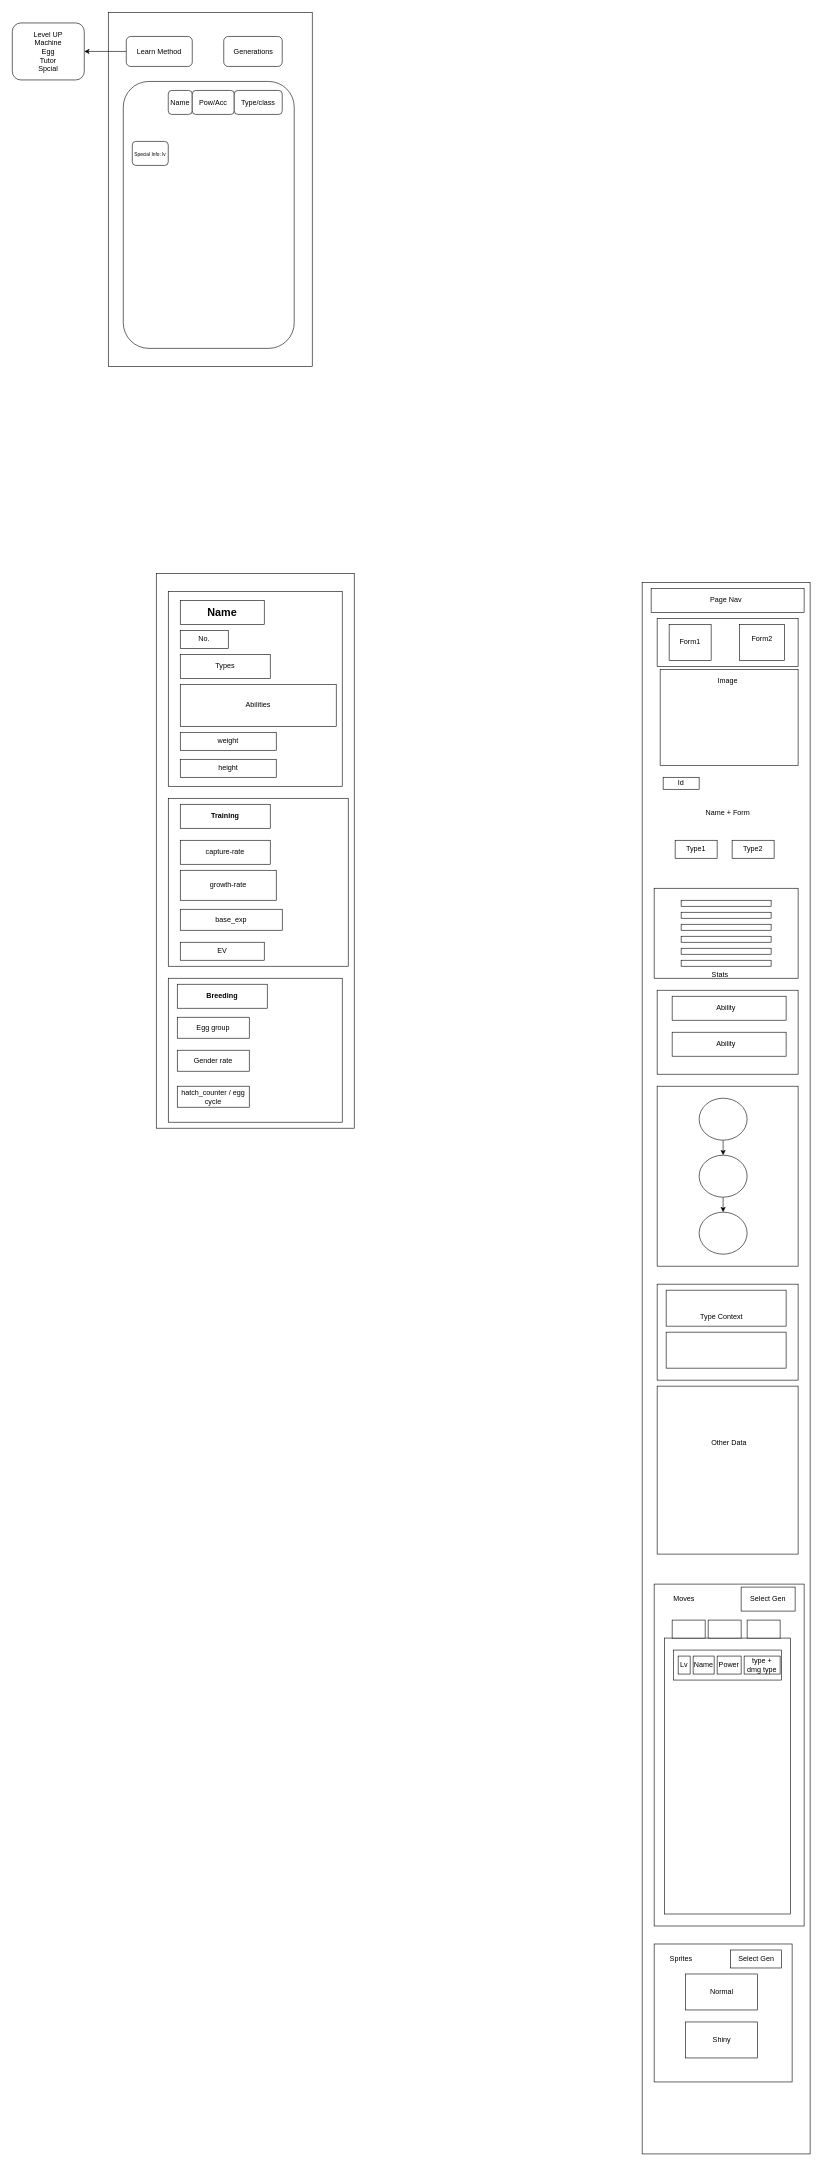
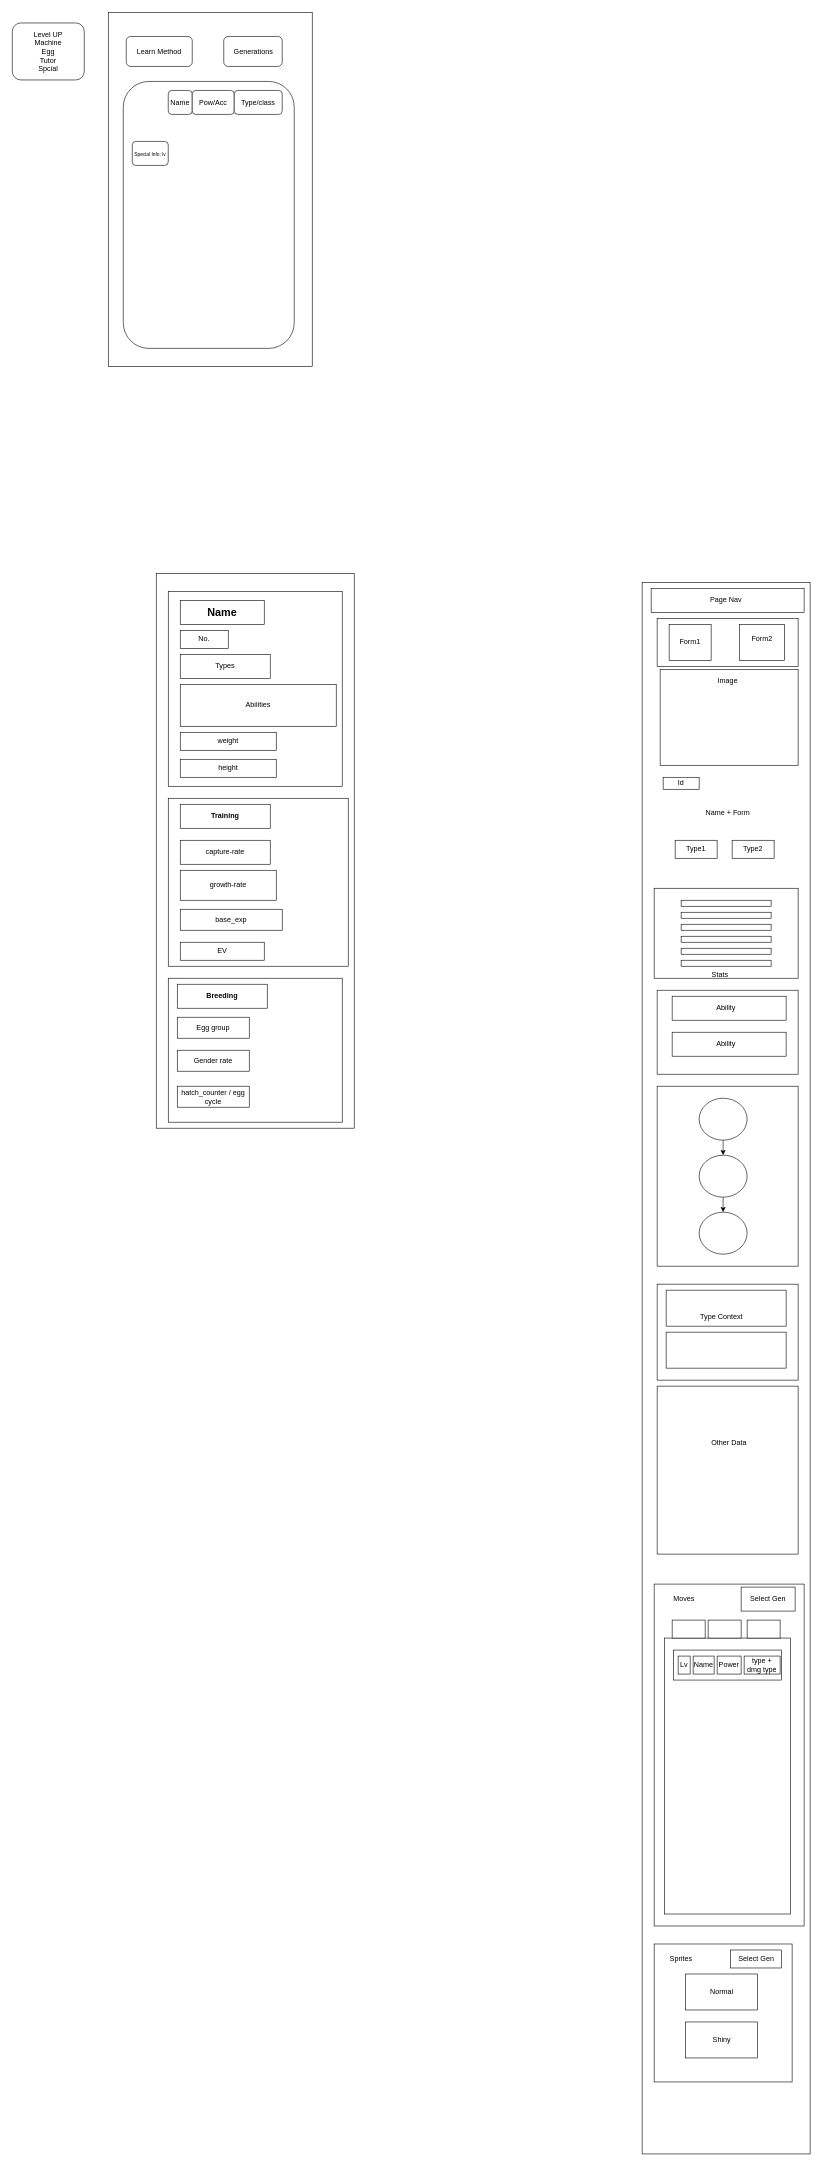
  <mxCell id="0" />
  <mxCell id="1" parent="0" />
  <mxCell id="2" value="" style="rounded=0;whiteSpace=wrap;html=1;" parent="1" vertex="1"><mxGeometry x="1070" y="970" width="280" height="2620" as="geometry" /></mxCell>
  <mxCell id="3" value="" style="rounded=0;whiteSpace=wrap;html=1;" parent="1" vertex="1"><mxGeometry x="1105" y="1295" width="60" height="20" as="geometry" /></mxCell>
  <mxCell id="4" value="" style="rounded=0;whiteSpace=wrap;html=1;" parent="1" vertex="1"><mxGeometry x="1100" y="1115" width="230" height="160" as="geometry" /></mxCell>
  <mxCell id="5" value="" style="rounded=0;whiteSpace=wrap;html=1;" parent="1" vertex="1"><mxGeometry x="1220" y="1400" width="70" height="30" as="geometry" /></mxCell>
  <mxCell id="6" value="" style="rounded=0;whiteSpace=wrap;html=1;" parent="1" vertex="1"><mxGeometry x="1125" y="1400" width="70" height="30" as="geometry" /></mxCell>
  <mxCell id="7" value="" style="rounded=0;whiteSpace=wrap;html=1;" parent="1" vertex="1"><mxGeometry x="1095" y="1030" width="235" height="80" as="geometry" /></mxCell>
  <mxCell id="8" value="" style="rounded=0;whiteSpace=wrap;html=1;" parent="1" vertex="1"><mxGeometry x="1115" y="1040" width="70" height="60" as="geometry" /></mxCell>
  <mxCell id="9" value="" style="rounded=0;whiteSpace=wrap;html=1;" parent="1" vertex="1"><mxGeometry x="1232.5" y="1040" width="75" height="60" as="geometry" /></mxCell>
  <mxCell id="10" value="" style="rounded=0;whiteSpace=wrap;html=1;" parent="1" vertex="1"><mxGeometry x="1090" y="1480" width="240" height="150" as="geometry" /></mxCell>
  <mxCell id="11" value="" style="rounded=0;whiteSpace=wrap;html=1;" parent="1" vertex="1"><mxGeometry x="1135" y="1500" width="150" height="10" as="geometry" /></mxCell>
  <mxCell id="12" value="" style="rounded=0;whiteSpace=wrap;html=1;" parent="1" vertex="1"><mxGeometry x="1135" y="1520" width="150" height="10" as="geometry" /></mxCell>
  <mxCell id="13" value="" style="rounded=0;whiteSpace=wrap;html=1;" parent="1" vertex="1"><mxGeometry x="1135" y="1540" width="150" height="10" as="geometry" /></mxCell>
  <mxCell id="14" value="" style="rounded=0;whiteSpace=wrap;html=1;" parent="1" vertex="1"><mxGeometry x="1135" y="1560" width="150" height="10" as="geometry" /></mxCell>
  <mxCell id="15" value="" style="rounded=0;whiteSpace=wrap;html=1;" parent="1" vertex="1"><mxGeometry x="1135" y="1580" width="150" height="10" as="geometry" /></mxCell>
  <mxCell id="16" value="" style="rounded=0;whiteSpace=wrap;html=1;" parent="1" vertex="1"><mxGeometry x="1135" y="1600" width="150" height="10" as="geometry" /></mxCell>
  <mxCell id="17" value="" style="rounded=0;whiteSpace=wrap;html=1;" parent="1" vertex="1"><mxGeometry x="1095" y="1650" width="235" height="140" as="geometry" /></mxCell>
  <mxCell id="18" value="" style="rounded=0;whiteSpace=wrap;html=1;" parent="1" vertex="1"><mxGeometry x="1120" y="1660" width="190" height="40" as="geometry" /></mxCell>
  <mxCell id="19" value="" style="rounded=0;whiteSpace=wrap;html=1;" parent="1" vertex="1"><mxGeometry x="1120" y="1720" width="190" height="40" as="geometry" /></mxCell>
  <mxCell id="20" value="Image" style="text;html=1;align=center;verticalAlign=middle;whiteSpace=wrap;rounded=0;" parent="1" vertex="1"><mxGeometry x="1182.5" y="1120" width="60" height="30" as="geometry" /></mxCell>
  <mxCell id="21" value="Id" style="text;html=1;align=center;verticalAlign=middle;whiteSpace=wrap;rounded=0;" parent="1" vertex="1"><mxGeometry x="1105" y="1290" width="60" height="30" as="geometry" /></mxCell>
  <mxCell id="22" value="Name + Form" style="text;html=1;align=center;verticalAlign=middle;whiteSpace=wrap;rounded=0;" parent="1" vertex="1"><mxGeometry x="1157.5" y="1340" width="110" height="30" as="geometry" /></mxCell>
  <mxCell id="23" value="Type1" style="text;html=1;align=center;verticalAlign=middle;whiteSpace=wrap;rounded=0;" parent="1" vertex="1"><mxGeometry x="1130" y="1400" width="60" height="30" as="geometry" /></mxCell>
  <mxCell id="24" value="Form1" style="text;html=1;align=center;verticalAlign=middle;whiteSpace=wrap;rounded=0;" parent="1" vertex="1"><mxGeometry x="1120" y="1055" width="60" height="30" as="geometry" /></mxCell>
  <mxCell id="25" value="Form2" style="text;html=1;align=center;verticalAlign=middle;whiteSpace=wrap;rounded=0;" parent="1" vertex="1"><mxGeometry x="1240" y="1050" width="60" height="30" as="geometry" /></mxCell>
  <mxCell id="26" value="Type2" style="text;html=1;align=center;verticalAlign=middle;whiteSpace=wrap;rounded=0;" parent="1" vertex="1"><mxGeometry x="1225" y="1400" width="60" height="30" as="geometry" /></mxCell>
  <mxCell id="27" value="Stats" style="text;html=1;align=center;verticalAlign=middle;whiteSpace=wrap;rounded=0;" parent="1" vertex="1"><mxGeometry x="1170" y="1610" width="60" height="30" as="geometry" /></mxCell>
  <mxCell id="28" value="Ability" style="text;html=1;align=center;verticalAlign=middle;whiteSpace=wrap;rounded=0;" parent="1" vertex="1"><mxGeometry x="1180" y="1665" width="60" height="30" as="geometry" /></mxCell>
  <mxCell id="29" value="Ability" style="text;html=1;align=center;verticalAlign=middle;whiteSpace=wrap;rounded=0;" parent="1" vertex="1"><mxGeometry x="1180" y="1725" width="60" height="30" as="geometry" /></mxCell>
  <mxCell id="30" value="" style="rounded=0;whiteSpace=wrap;html=1;" parent="1" vertex="1"><mxGeometry x="1095" y="1810" width="235" height="300" as="geometry" /></mxCell>
  <mxCell id="31" style="edgeStyle=orthogonalEdgeStyle;rounded=0;orthogonalLoop=1;jettySize=auto;html=1;exitX=0.5;exitY=1;exitDx=0;exitDy=0;entryX=0.5;entryY=0;entryDx=0;entryDy=0;" parent="1" source="32" target="34" edge="1"><mxGeometry relative="1" as="geometry" /></mxCell>
  <mxCell id="32" value="" style="ellipse;whiteSpace=wrap;html=1;" parent="1" vertex="1"><mxGeometry x="1165" y="1830" width="80" height="70" as="geometry" /></mxCell>
  <mxCell id="33" style="edgeStyle=orthogonalEdgeStyle;rounded=0;orthogonalLoop=1;jettySize=auto;html=1;exitX=0.5;exitY=1;exitDx=0;exitDy=0;entryX=0.5;entryY=0;entryDx=0;entryDy=0;" parent="1" source="34" target="35" edge="1"><mxGeometry relative="1" as="geometry" /></mxCell>
  <mxCell id="34" value="" style="ellipse;whiteSpace=wrap;html=1;" parent="1" vertex="1"><mxGeometry x="1165" y="1925" width="80" height="70" as="geometry" /></mxCell>
  <mxCell id="35" value="" style="ellipse;whiteSpace=wrap;html=1;" parent="1" vertex="1"><mxGeometry x="1165" y="2020" width="80" height="70" as="geometry" /></mxCell>
  <mxCell id="36" value="" style="rounded=0;whiteSpace=wrap;html=1;" parent="1" vertex="1"><mxGeometry x="1085" y="980" width="255" height="40" as="geometry" /></mxCell>
  <mxCell id="37" value="Page Nav" style="text;html=1;align=center;verticalAlign=middle;whiteSpace=wrap;rounded=0;" parent="1" vertex="1"><mxGeometry x="1180" y="985" width="60" height="30" as="geometry" /></mxCell>
  <mxCell id="38" value="" style="rounded=0;whiteSpace=wrap;html=1;" parent="1" vertex="1"><mxGeometry x="1095" y="2140" width="235" height="160" as="geometry" /></mxCell>
  <mxCell id="39" value="" style="rounded=0;whiteSpace=wrap;html=1;" parent="1" vertex="1"><mxGeometry x="1110" y="2150" width="200" height="60" as="geometry" /></mxCell>
  <mxCell id="40" value="" style="rounded=0;whiteSpace=wrap;html=1;" parent="1" vertex="1"><mxGeometry x="1110" y="2220" width="200" height="60" as="geometry" /></mxCell>
  <mxCell id="41" value="Type Context" style="text;html=1;align=center;verticalAlign=middle;whiteSpace=wrap;rounded=0;" parent="1" vertex="1"><mxGeometry x="1165" y="2180" width="75" height="30" as="geometry" /></mxCell>
  <mxCell id="42" value="" style="rounded=0;whiteSpace=wrap;html=1;" parent="1" vertex="1"><mxGeometry x="1095" y="2310" width="235" height="280" as="geometry" /></mxCell>
  <mxCell id="43" value="Other Data" style="text;html=1;align=center;verticalAlign=middle;whiteSpace=wrap;rounded=0;" parent="1" vertex="1"><mxGeometry x="1180" y="2390" width="70" height="30" as="geometry" /></mxCell>
  <mxCell id="44" value="" style="rounded=0;whiteSpace=wrap;html=1;" parent="1" vertex="1"><mxGeometry x="1090" y="2640" width="250" height="570" as="geometry" /></mxCell>
  <mxCell id="45" value="Moves" style="text;html=1;align=center;verticalAlign=middle;whiteSpace=wrap;rounded=0;" parent="1" vertex="1"><mxGeometry x="1110" y="2650" width="60" height="30" as="geometry" /></mxCell>
  <mxCell id="46" value="" style="rounded=0;whiteSpace=wrap;html=1;" parent="1" vertex="1"><mxGeometry x="1107.5" y="2730" width="210" height="460" as="geometry" /></mxCell>
  <mxCell id="47" value="" style="rounded=0;whiteSpace=wrap;html=1;" parent="1" vertex="1"><mxGeometry x="1120" y="2700" width="55" height="30" as="geometry" /></mxCell>
  <mxCell id="48" value="" style="rounded=0;whiteSpace=wrap;html=1;" parent="1" vertex="1"><mxGeometry x="1180" y="2700" width="55" height="30" as="geometry" /></mxCell>
  <mxCell id="49" value="" style="rounded=0;whiteSpace=wrap;html=1;" parent="1" vertex="1"><mxGeometry x="1245" y="2700" width="55" height="30" as="geometry" /></mxCell>
  <mxCell id="50" value="Select Gen" style="rounded=0;whiteSpace=wrap;html=1;" parent="1" vertex="1"><mxGeometry x="1235" y="2645" width="90" height="40" as="geometry" /></mxCell>
  <mxCell id="51" value="" style="rounded=0;whiteSpace=wrap;html=1;" parent="1" vertex="1"><mxGeometry x="1122.5" y="2750" width="180" height="50" as="geometry" /></mxCell>
  <mxCell id="52" value="Lv" style="rounded=0;whiteSpace=wrap;html=1;" parent="1" vertex="1"><mxGeometry x="1130" y="2760" width="20" height="30" as="geometry" /></mxCell>
  <mxCell id="53" value="Name" style="rounded=0;whiteSpace=wrap;html=1;" parent="1" vertex="1"><mxGeometry x="1155" y="2760" width="35" height="30" as="geometry" /></mxCell>
  <mxCell id="54" value="Power" style="rounded=0;whiteSpace=wrap;html=1;" parent="1" vertex="1"><mxGeometry x="1195" y="2760" width="40" height="30" as="geometry" /></mxCell>
  <mxCell id="55" value="type + dmg type" style="rounded=0;whiteSpace=wrap;html=1;" parent="1" vertex="1"><mxGeometry x="1240" y="2760" width="60" height="30" as="geometry" /></mxCell>
  <mxCell id="56" value="" style="rounded=0;whiteSpace=wrap;html=1;" parent="1" vertex="1"><mxGeometry x="1090" y="3240" width="230" height="230" as="geometry" /></mxCell>
  <mxCell id="57" value="Sprites" style="text;html=1;align=center;verticalAlign=middle;whiteSpace=wrap;rounded=0;" parent="1" vertex="1"><mxGeometry x="1105" y="3250" width="60" height="30" as="geometry" /></mxCell>
  <mxCell id="58" value="Select Gen" style="rounded=0;whiteSpace=wrap;html=1;" parent="1" vertex="1"><mxGeometry x="1217.5" y="3250" width="85" height="30" as="geometry" /></mxCell>
  <mxCell id="59" value="Normal" style="rounded=0;whiteSpace=wrap;html=1;" parent="1" vertex="1"><mxGeometry x="1142.5" y="3290" width="120" height="60" as="geometry" /></mxCell>
  <mxCell id="60" value="Shiny" style="rounded=0;whiteSpace=wrap;html=1;" parent="1" vertex="1"><mxGeometry x="1142.5" y="3370" width="120" height="60" as="geometry" /></mxCell>
  <mxCell id="61" value="" style="rounded=0;whiteSpace=wrap;html=1;" parent="1" vertex="1"><mxGeometry x="260" y="955" width="330" height="925" as="geometry" /></mxCell>
  <mxCell id="62" value="" style="rounded=0;whiteSpace=wrap;html=1;" parent="1" vertex="1"><mxGeometry x="280" y="985" width="290" height="325" as="geometry" /></mxCell>
  <mxCell id="63" value="No." style="rounded=0;whiteSpace=wrap;html=1;" parent="1" vertex="1"><mxGeometry x="300" y="1050" width="80" height="30" as="geometry" /></mxCell>
  <mxCell id="64" value="&lt;font style=&quot;font-size: 18px;&quot;&gt;&lt;b&gt;Name&lt;/b&gt;&lt;/font&gt;" style="rounded=0;whiteSpace=wrap;html=1;" parent="1" vertex="1"><mxGeometry x="300" y="1000" width="140" height="40" as="geometry" /></mxCell>
  <mxCell id="65" value="Types" style="rounded=0;whiteSpace=wrap;html=1;" parent="1" vertex="1"><mxGeometry x="300" y="1090" width="150" height="40" as="geometry" /></mxCell>
  <mxCell id="66" value="Abilities" style="rounded=0;whiteSpace=wrap;html=1;" parent="1" vertex="1"><mxGeometry x="300" y="1140" width="260" height="70" as="geometry" /></mxCell>
  <mxCell id="67" value="" style="rounded=0;whiteSpace=wrap;html=1;" parent="1" vertex="1"><mxGeometry x="280" y="1330" width="300" height="280" as="geometry" /></mxCell>
  <mxCell id="68" value="weight" style="rounded=0;whiteSpace=wrap;html=1;" parent="1" vertex="1"><mxGeometry x="300" y="1220" width="160" height="30" as="geometry" /></mxCell>
  <mxCell id="69" value="height" style="rounded=0;whiteSpace=wrap;html=1;" parent="1" vertex="1"><mxGeometry x="300" y="1265" width="160" height="30" as="geometry" /></mxCell>
  <mxCell id="70" value="&lt;b&gt;Training&lt;/b&gt;" style="rounded=0;whiteSpace=wrap;html=1;" parent="1" vertex="1"><mxGeometry x="300" y="1340" width="150" height="40" as="geometry" /></mxCell>
  <mxCell id="71" value="capture-rate" style="rounded=0;whiteSpace=wrap;html=1;" parent="1" vertex="1"><mxGeometry x="300" y="1400" width="150" height="40" as="geometry" /></mxCell>
  <mxCell id="72" value="growth-rate" style="rounded=0;whiteSpace=wrap;html=1;" parent="1" vertex="1"><mxGeometry x="300" y="1450" width="160" height="50" as="geometry" /></mxCell>
  <mxCell id="73" value="base_exp" style="rounded=0;whiteSpace=wrap;html=1;" parent="1" vertex="1"><mxGeometry x="300" y="1515" width="170" height="35" as="geometry" /></mxCell>
  <mxCell id="74" value="EV" style="rounded=0;whiteSpace=wrap;html=1;" parent="1" vertex="1"><mxGeometry x="300" y="1570" width="140" height="30" as="geometry" /></mxCell>
  <mxCell id="75" value="" style="rounded=0;whiteSpace=wrap;html=1;" parent="1" vertex="1"><mxGeometry x="280" y="1630" width="290" height="240" as="geometry" /></mxCell>
  <mxCell id="76" value="&lt;b&gt;Breeding&lt;/b&gt;" style="rounded=0;whiteSpace=wrap;html=1;" parent="1" vertex="1"><mxGeometry x="295" y="1640" width="150" height="40" as="geometry" /></mxCell>
  <mxCell id="77" value="Egg group" style="rounded=0;whiteSpace=wrap;html=1;" parent="1" vertex="1"><mxGeometry x="295" y="1695" width="120" height="35" as="geometry" /></mxCell>
  <mxCell id="78" value="Gender rate" style="rounded=0;whiteSpace=wrap;html=1;" parent="1" vertex="1"><mxGeometry x="295" y="1750" width="120" height="35" as="geometry" /></mxCell>
  <mxCell id="79" value="hatch_counter / egg cycle" style="rounded=0;whiteSpace=wrap;html=1;" parent="1" vertex="1"><mxGeometry x="295" y="1810" width="120" height="35" as="geometry" /></mxCell>
  <mxCell id="80" value="" style="rounded=0;whiteSpace=wrap;html=1;" vertex="1" parent="1"><mxGeometry x="180" y="20" width="340" height="590" as="geometry" /></mxCell>
- <mxCell id="81" value="" style="edgeStyle=orthogonalEdgeStyle;rounded=0;orthogonalLoop=1;jettySize=auto;html=1;" edge="1" parent="1" source="82" target="84"><mxGeometry relative="1" as="geometry" /></mxCell>
  <mxCell id="82" value="Learn Method" style="rounded=1;whiteSpace=wrap;html=1;" vertex="1" parent="1"><mxGeometry x="210" y="60" width="110" height="50" as="geometry" /></mxCell>
  <mxCell id="83" value="Generations" style="rounded=1;whiteSpace=wrap;html=1;" vertex="1" parent="1"><mxGeometry x="372.5" y="60" width="97.5" height="50" as="geometry" /></mxCell>
  <mxCell id="84" value="Level UP&lt;div&gt;Machine&lt;/div&gt;&lt;div&gt;Egg&lt;/div&gt;&lt;div&gt;Tutor&lt;/div&gt;&lt;div&gt;Spcial&lt;/div&gt;" style="whiteSpace=wrap;html=1;rounded=1;" vertex="1" parent="1"><mxGeometry x="20" y="37.5" width="120" height="95" as="geometry" /></mxCell>
  <mxCell id="85" value="" style="rounded=1;whiteSpace=wrap;html=1;" vertex="1" parent="1"><mxGeometry x="205" y="135" width="285" height="445" as="geometry" /></mxCell>
  <mxCell id="86" value="&lt;font style=&quot;font-size: 8px;&quot;&gt;Special Info: lv&lt;/font&gt;" style="rounded=1;whiteSpace=wrap;html=1;" vertex="1" parent="1"><mxGeometry x="220" y="235" width="60" height="40" as="geometry" /></mxCell>
  <mxCell id="87" value="Name" style="rounded=1;whiteSpace=wrap;html=1;" vertex="1" parent="1"><mxGeometry x="280" y="150" width="40" height="40" as="geometry" /></mxCell>
  <mxCell id="88" value="Pow/Acc" style="rounded=1;whiteSpace=wrap;html=1;" vertex="1" parent="1"><mxGeometry x="320" y="150" width="70" height="40" as="geometry" /></mxCell>
  <mxCell id="89" value="Type/class" style="rounded=1;whiteSpace=wrap;html=1;" vertex="1" parent="1"><mxGeometry x="390" y="150" width="80" height="40" as="geometry" /></mxCell>
